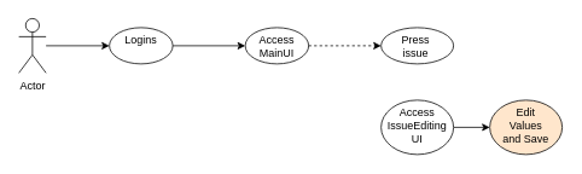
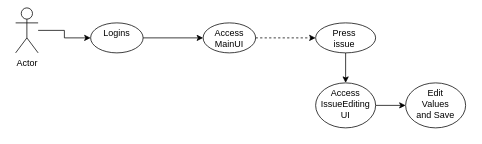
  <mxCell id="0" />
  <mxCell id="1" parent="0" />
  <mxCell id="2" value="" style="edgeStyle=orthogonalEdgeStyle;rounded=0;orthogonalLoop=1;jettySize=auto;html=1;" parent="1" source="3" target="5" edge="1"><mxGeometry relative="1" as="geometry" /></mxCell>
- <mxCell id="3" value="Actor" style="shape=umlActor;verticalLabelPosition=bottom;verticalAlign=top;html=1;outlineConnect=0;" parent="1" vertex="1"><mxGeometry x="20" y="20" width="30" height="60" as="geometry" /></mxCell>
+ <mxCell id="3" value="Actor" style="shape=umlActor;verticalLabelPosition=bottom;verticalAlign=top;html=1;outlineConnect=0;" parent="1" vertex="1"><mxGeometry x="20" y="10" width="30" height="60" as="geometry" /></mxCell>
  <mxCell id="4" value="" style="edgeStyle=orthogonalEdgeStyle;rounded=0;orthogonalLoop=1;jettySize=auto;html=1;" parent="1" source="5" target="7" edge="1"><mxGeometry relative="1" as="geometry" /></mxCell>
  <mxCell id="5" value="Logins" style="ellipse;whiteSpace=wrap;html=1;verticalAlign=top;" parent="1" vertex="1"><mxGeometry x="120" y="30" width="70" height="40" as="geometry" /></mxCell>
  <mxCell id="6" value="" style="edgeStyle=orthogonalEdgeStyle;rounded=0;orthogonalLoop=1;jettySize=auto;html=1;dashed=1;" parent="1" source="7" target="9" edge="1"><mxGeometry relative="1" as="geometry" /></mxCell>
  <mxCell id="7" value="Access&lt;br&gt;MainUI" style="ellipse;whiteSpace=wrap;html=1;verticalAlign=top;" parent="1" vertex="1"><mxGeometry x="270" y="30" width="70" height="40" as="geometry" /></mxCell>
+ <mxCell id="8" value="" style="edgeStyle=orthogonalEdgeStyle;rounded=0;orthogonalLoop=1;jettySize=auto;html=1;" parent="1" source="9" target="11" edge="1"><mxGeometry relative="1" as="geometry" /></mxCell>
  <mxCell id="9" value="Press&amp;nbsp;&lt;div&gt;issue&amp;nbsp;&lt;/div&gt;" style="ellipse;whiteSpace=wrap;html=1;verticalAlign=top;" parent="1" vertex="1"><mxGeometry x="420" y="30" width="80" height="40" as="geometry" /></mxCell>
  <mxCell id="10" value="" style="edgeStyle=orthogonalEdgeStyle;rounded=0;orthogonalLoop=1;jettySize=auto;html=1;" parent="1" source="11" target="12" edge="1"><mxGeometry relative="1" as="geometry" /></mxCell>
  <mxCell id="11" value="Access&lt;br&gt;IssueEditing UI" style="ellipse;whiteSpace=wrap;html=1;verticalAlign=top;" parent="1" vertex="1"><mxGeometry x="420" y="110" width="80" height="60" as="geometry" /></mxCell>
- <mxCell id="12" value="Edit&lt;div&gt;Values&lt;/div&gt;&lt;div&gt;and Save&lt;/div&gt;" style="ellipse;whiteSpace=wrap;html=1;verticalAlign=top;fillColor=#ffe6cc;" parent="1" vertex="1"><mxGeometry x="540" y="110" width="80" height="60" as="geometry" /></mxCell>
+ <mxCell id="12" value="Edit&lt;div&gt;Values&lt;/div&gt;&lt;div&gt;and Save&lt;/div&gt;" style="ellipse;whiteSpace=wrap;html=1;verticalAlign=top;" parent="1" vertex="1"><mxGeometry x="540" y="110" width="80" height="60" as="geometry" /></mxCell>
